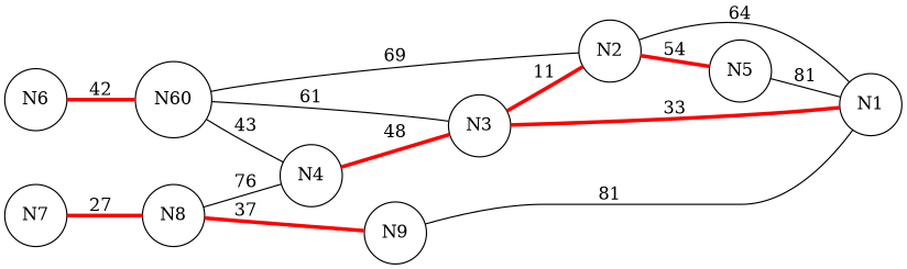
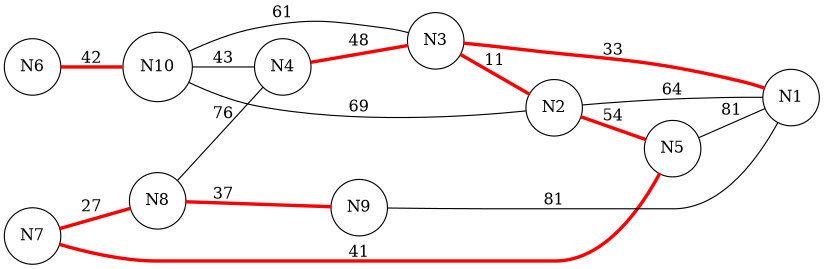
  graph {
    rankdir=LR
    node [shape=circle]
    edge [color=red penwidth=3.0]
    N2
    N1
    N5
    N3
    N4
    N6
-   N10 [label=N60]
+   N10
    N7
    N8
    N9
    N2 -- N1 [label=64 color="" penwidth=""]
    N2 -- N5 [label=54]
    N5 -- N1 [label=81 color="" penwidth=""]
    N3 -- N2 [label=11]
    N3 -- N1 [label=33]
    N4 -- N3 [label=48]
    N6 -- N10 [label=42]
    N10 -- N2 [label=69 color="" penwidth=""]
    N10 -- N3 [label=61 color="" penwidth=""]
    N10 -- N4 [label=43 color="" penwidth=""]
+   N7 -- N5 [label=41]
    N7 -- N8 [label=27]
    N8 -- N4 [label=76 color="" penwidth=""]
    N8 -- N9 [label=37]
    N9 -- N1 [label=81 color="" penwidth=""]
  }
